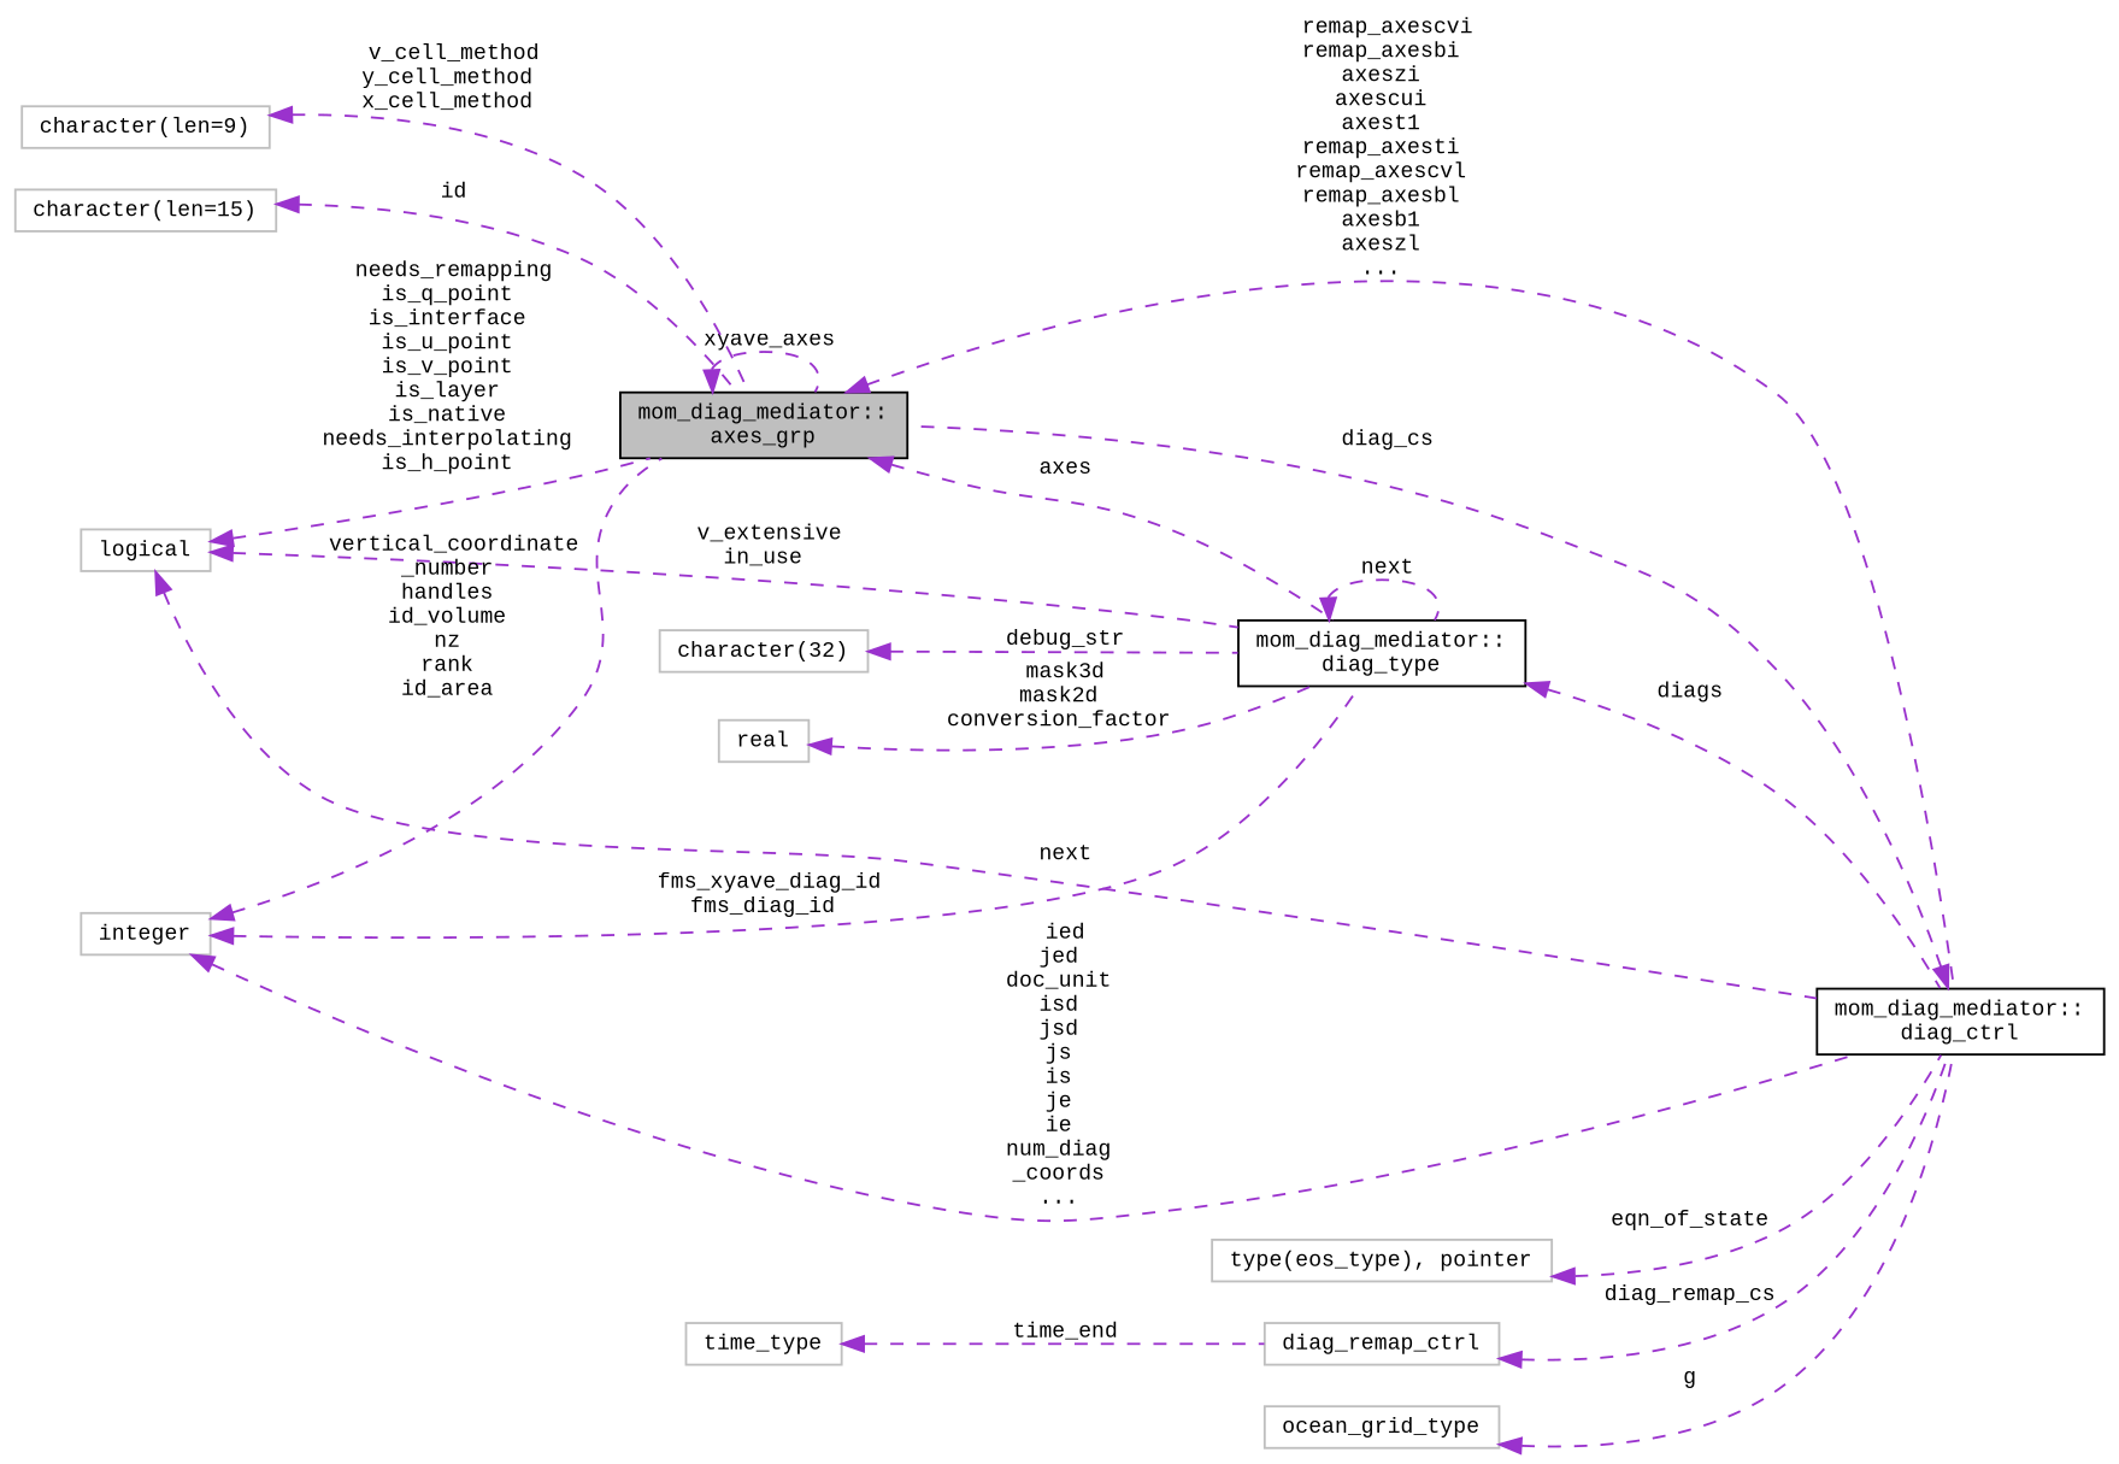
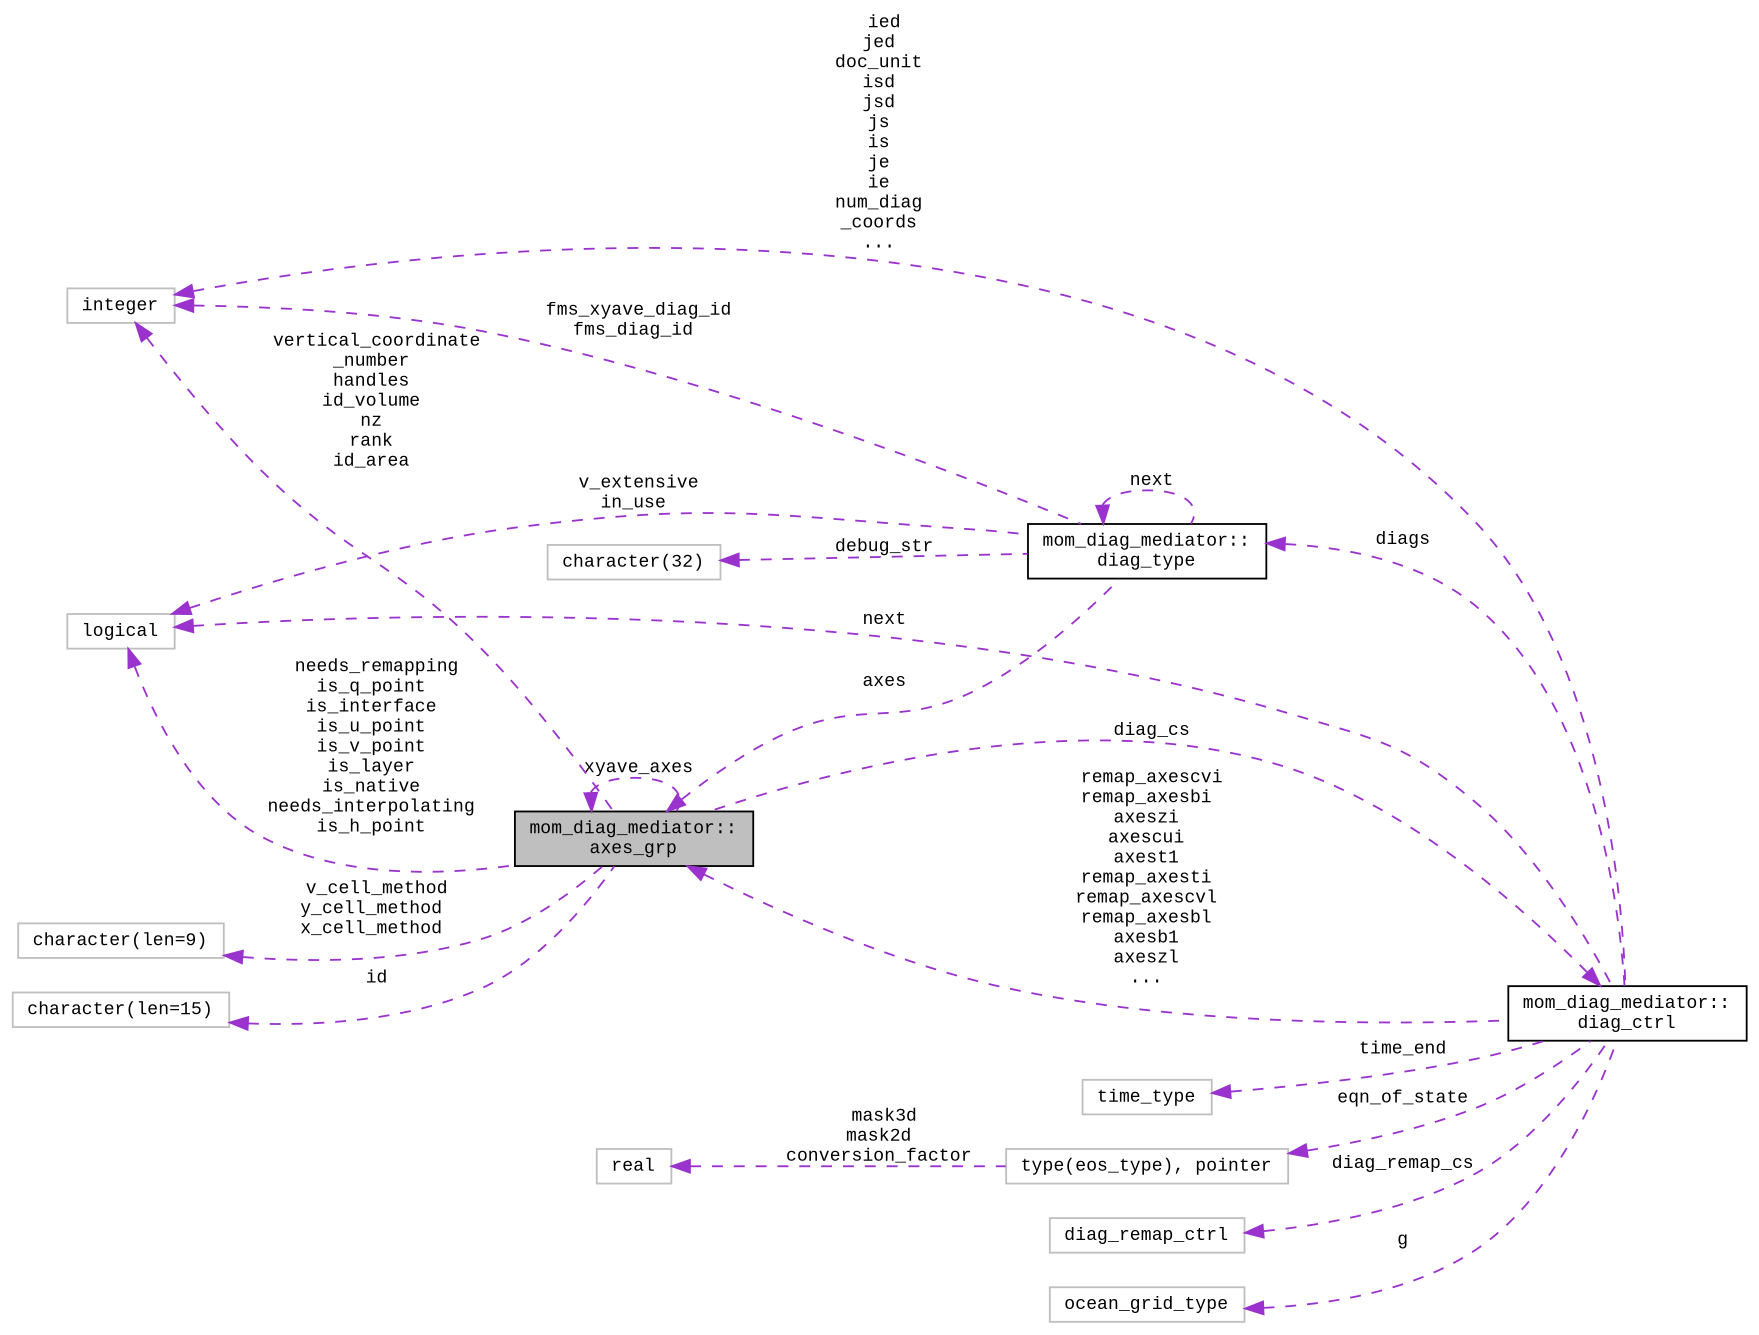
  digraph {
    fontname="Liberation Mono"
    rankdir=LR
    node [color=grey75 fillcolor=white fontname="Liberation Mono" fontsize=10 shape=record style=filled]
    edge [color=darkorchid3 dir=back fontname="Liberation Mono" fontsize=10 labelfontname=Helvetica labelfontsize=10 style=dashed]
    n1 [color=black fillcolor=grey75 fontcolor=black height=0.2 label="mom_diag_mediator::\laxes_grp" width=0.4]
    n2 [color=black height=0.2 label="mom_diag_mediator::\ldiag_ctrl" width=0.4]
    n3 [color=black height=0.2 label="mom_diag_mediator::\ldiag_type" width=0.4]
    n4 [height=0.2 label=logical width=0.4]
    n5 [height=0.2 label="character(32)" width=0.4]
    n6 [height=0.2 label=real width=0.4]
    n7 [height=0.2 label=integer width=0.4]
    n8 [height=0.2 label=time_type width=0.4]
    n9 [height=0.2 label="type(eos_type), pointer" width=0.4]
    n10 [height=0.2 label=diag_remap_ctrl width=0.4]
    n11 [height=0.2 label=ocean_grid_type width=0.4]
    n12 [height=0.2 label="character(len=9)" width=0.4]
    n13 [height=0.2 label="character(len=15)" width=0.4]
    n1 -> n1 [label=" xyave_axes"]
    n1 -> n2 [label=" remap_axescvi\nremap_axesbi\naxeszi\naxescui\naxest1\nremap_axesti\nremap_axescvl\nremap_axesbl\naxesb1\naxeszl\n..."]
    n1 -> n3 [label=" axes"]
    n2 -> n1 [label=" diag_cs"]
    n3 -> n2 [label=" diags"]
    n3 -> n3 [label=" next"]
    n4 -> n1 [label=" needs_remapping\nis_q_point\nis_interface\nis_u_point\nis_v_point\nis_layer\nis_native\nneeds_interpolating\nis_h_point"]
    n4 -> n2 [label=" next"]
    n4 -> n3 [label=" v_extensive\nin_use"]
    n5 -> n3 [label=" debug_str"]
-   n6 -> n3 [label=" mask3d\nmask2d\nconversion_factor"]
+   n6 -> n9 [label=" mask3d\nmask2d\nconversion_factor"]
    n7 -> n1 [label=" vertical_coordinate\l_number\nhandles\nid_volume\nnz\nrank\nid_area"]
    n7 -> n2 [label=" ied\njed\ndoc_unit\nisd\njsd\njs\nis\nje\nie\nnum_diag\l_coords\n..."]
    n7 -> n3 [label=" fms_xyave_diag_id\nfms_diag_id"]
-   n8 -> n10 [label=" time_end"]
+   n8 -> n2 [label=" time_end"]
    n9 -> n2 [label=" eqn_of_state"]
    n10 -> n2 [label=" diag_remap_cs"]
    n11 -> n2 [label=" g"]
    n12 -> n1 [label=" v_cell_method\ny_cell_method\nx_cell_method"]
    n13 -> n1 [label=" id"]
  }
